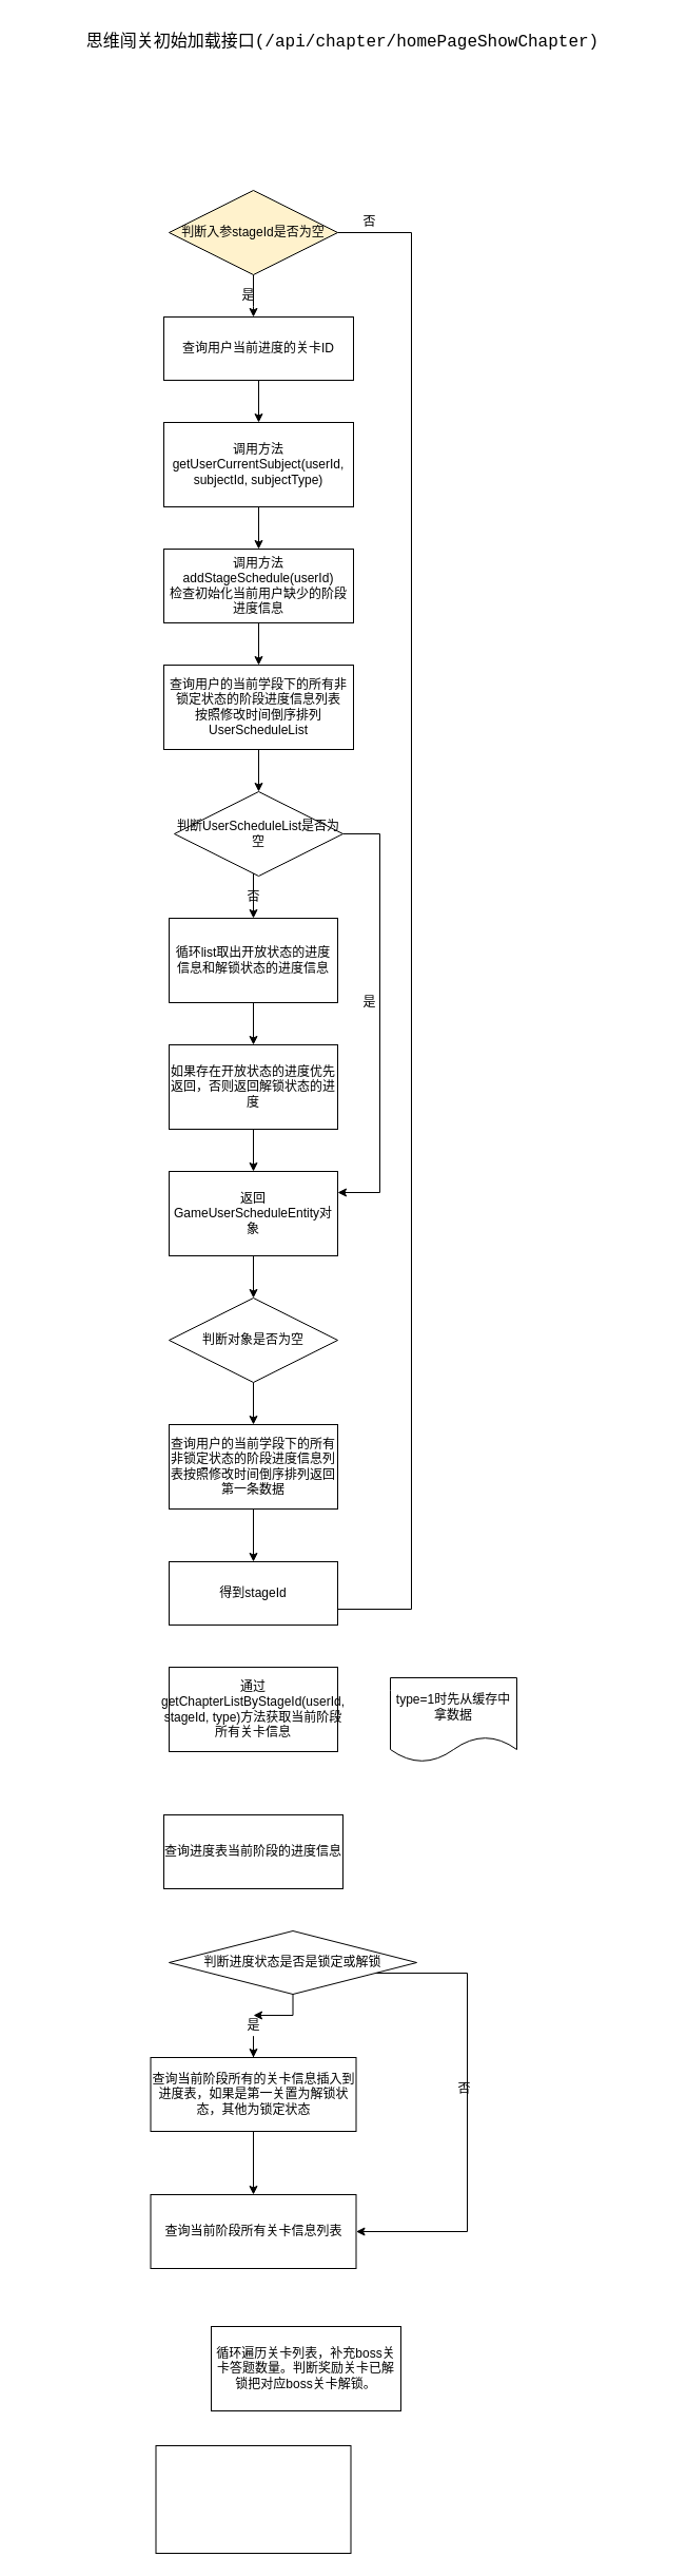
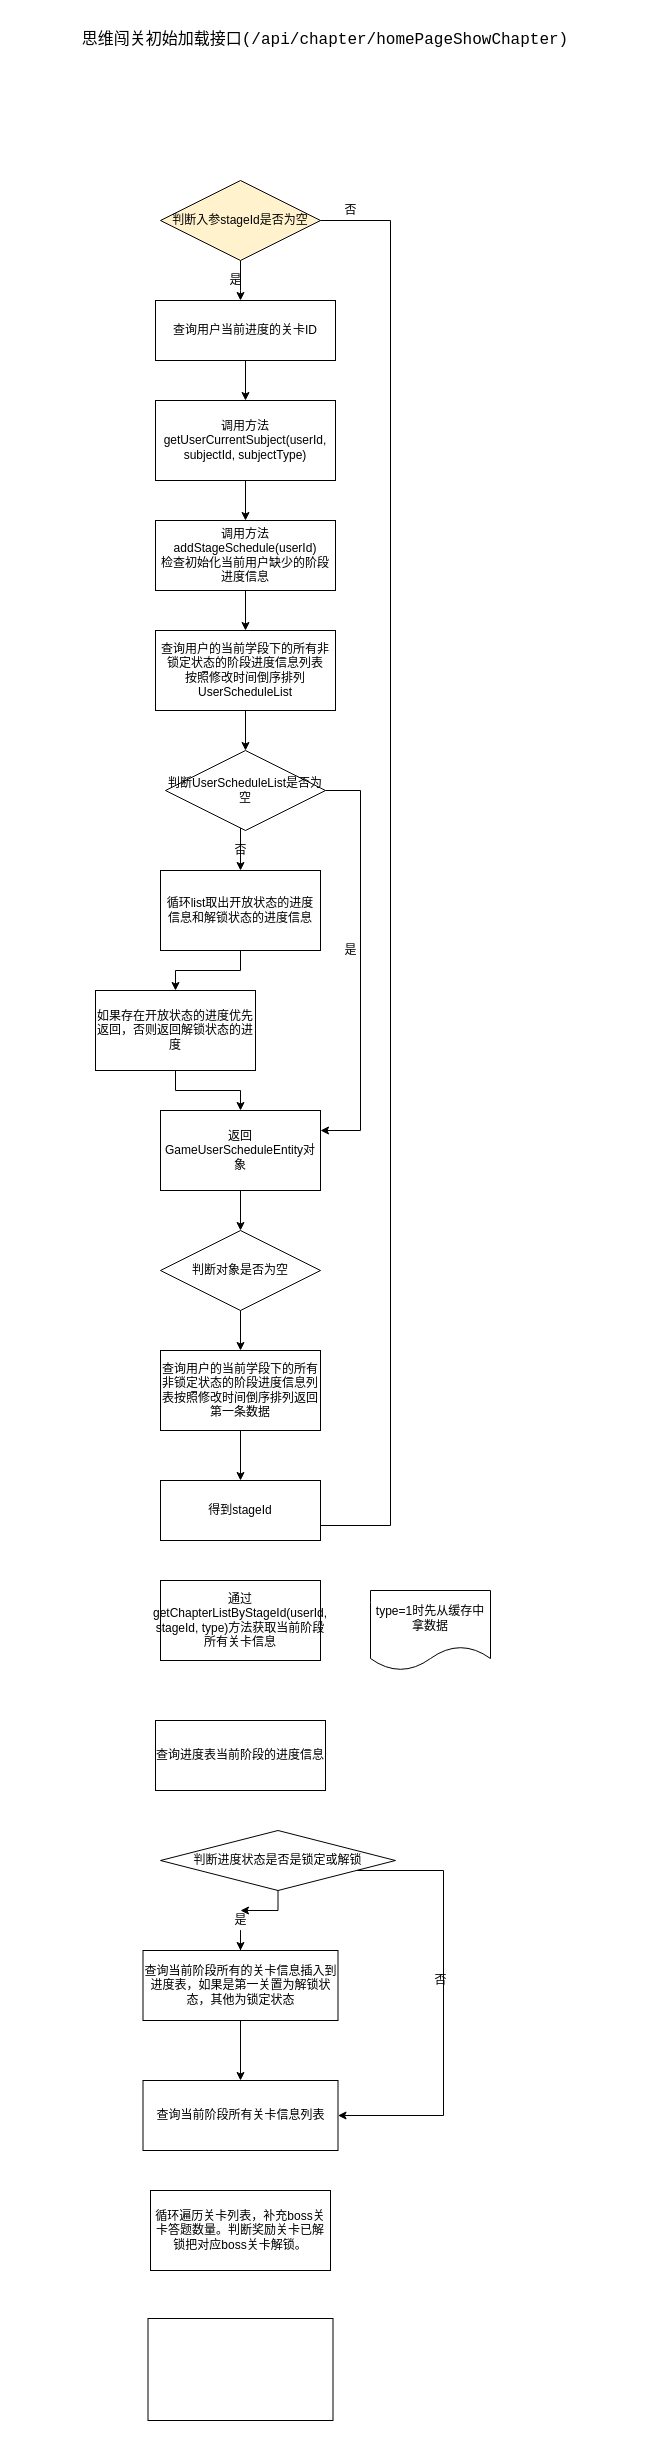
  <mxCell id="0" />
  <mxCell id="1" parent="0" />
  <mxCell id="2" value="&lt;p&gt;&lt;font face=&quot;courier new&quot;&gt;&lt;span style=&quot;font-size: 16px ; background-color: rgb(255 , 255 , 255)&quot;&gt;思维闯关初始加载接口(/api/chapter/homePageShowChapter)&lt;/span&gt;&lt;/font&gt;&lt;br&gt;&lt;/p&gt;" style="text;html=1;strokeColor=none;fillColor=none;align=center;verticalAlign=middle;whiteSpace=wrap;rounded=0;" parent="1" vertex="1"><mxGeometry x="20" y="20" width="610" height="40" as="geometry" /></mxCell>
  <mxCell id="3" value="" style="edgeStyle=orthogonalEdgeStyle;rounded=0;orthogonalLoop=1;jettySize=auto;html=1;fontColor=#000000;" parent="1" source="4" target="9" edge="1"><mxGeometry relative="1" as="geometry" /></mxCell>
  <mxCell id="4" value="查询用户当前进度的关卡ID" style="rounded=0;whiteSpace=wrap;html=1;fontColor=#000000;" parent="1" vertex="1"><mxGeometry x="155" y="300" width="180" height="60" as="geometry" /></mxCell>
  <mxCell id="5" value="" style="edgeStyle=orthogonalEdgeStyle;rounded=0;orthogonalLoop=1;jettySize=auto;html=1;fontColor=#000000;" parent="1" source="7" target="4" edge="1"><mxGeometry relative="1" as="geometry"><Array as="points"><mxPoint x="240" y="290" /><mxPoint x="240" y="290" /></Array></mxGeometry></mxCell>
  <mxCell id="6" style="edgeStyle=orthogonalEdgeStyle;rounded=0;orthogonalLoop=1;jettySize=auto;html=1;fontColor=#000000;entryX=1;entryY=0.75;entryDx=0;entryDy=0;" parent="1" source="7" target="30" edge="1"><mxGeometry relative="1" as="geometry"><mxPoint x="360" y="1531" as="targetPoint" /><Array as="points"><mxPoint x="390" y="220" /><mxPoint x="390" y="1525" /><mxPoint x="300" y="1525" /></Array></mxGeometry></mxCell>
  <mxCell id="7" value="判断入参stageId是否为空" style="rhombus;whiteSpace=wrap;html=1;fontColor=#000000;fillColor=#fff2cc;" parent="1" vertex="1"><mxGeometry x="160" y="180" width="160" height="80" as="geometry" /></mxCell>
  <mxCell id="8" value="" style="edgeStyle=orthogonalEdgeStyle;rounded=0;orthogonalLoop=1;jettySize=auto;html=1;fontColor=#000000;" parent="1" source="9" target="11" edge="1"><mxGeometry relative="1" as="geometry" /></mxCell>
  <mxCell id="9" value="调用方法&lt;br&gt;getUserCurrentSubject(userId, subjectId, subjectType)" style="rounded=0;whiteSpace=wrap;html=1;fontColor=#000000;" parent="1" vertex="1"><mxGeometry x="155" y="400" width="180" height="80" as="geometry" /></mxCell>
  <mxCell id="10" value="" style="edgeStyle=orthogonalEdgeStyle;rounded=0;orthogonalLoop=1;jettySize=auto;html=1;fontColor=#000000;" parent="1" source="11" target="13" edge="1"><mxGeometry relative="1" as="geometry" /></mxCell>
  <mxCell id="11" value="调用方法addStageSchedule(userId)&lt;br&gt;检查初始化当前用户缺少的阶段进度信息" style="rounded=0;whiteSpace=wrap;html=1;fontColor=#000000;" parent="1" vertex="1"><mxGeometry x="155" y="520" width="180" height="70" as="geometry" /></mxCell>
  <mxCell id="12" value="" style="edgeStyle=orthogonalEdgeStyle;rounded=0;orthogonalLoop=1;jettySize=auto;html=1;fontColor=#000000;" parent="1" source="13" target="16" edge="1"><mxGeometry relative="1" as="geometry" /></mxCell>
  <mxCell id="13" value="查询用户的当前学段下的所有非锁定状态的阶段进度信息列表&lt;br&gt;按照修改时间倒序排列UserScheduleList" style="rounded=0;whiteSpace=wrap;html=1;fontColor=#000000;" parent="1" vertex="1"><mxGeometry x="155" y="630" width="180" height="80" as="geometry" /></mxCell>
  <mxCell id="14" value="" style="edgeStyle=orthogonalEdgeStyle;rounded=0;orthogonalLoop=1;jettySize=auto;html=1;fontColor=#000000;" parent="1" source="16" target="18" edge="1"><mxGeometry relative="1" as="geometry"><Array as="points"><mxPoint x="240" y="850" /><mxPoint x="240" y="850" /></Array></mxGeometry></mxCell>
  <mxCell id="15" style="edgeStyle=orthogonalEdgeStyle;rounded=0;orthogonalLoop=1;jettySize=auto;html=1;fontColor=#000000;entryX=1;entryY=0.25;entryDx=0;entryDy=0;" parent="1" source="16" target="22" edge="1"><mxGeometry relative="1" as="geometry"><mxPoint x="360" y="1161" as="targetPoint" /><Array as="points"><mxPoint x="360" y="790" /><mxPoint x="360" y="1130" /></Array></mxGeometry></mxCell>
  <mxCell id="16" value="判断UserScheduleList是否为空" style="rhombus;whiteSpace=wrap;html=1;fontColor=#000000;" parent="1" vertex="1"><mxGeometry x="165" y="750" width="160" height="80" as="geometry" /></mxCell>
  <mxCell id="17" value="" style="edgeStyle=orthogonalEdgeStyle;rounded=0;orthogonalLoop=1;jettySize=auto;html=1;fontColor=#000000;" parent="1" source="18" target="20" edge="1"><mxGeometry relative="1" as="geometry" /></mxCell>
  <mxCell id="18" value="循环list取出开放状态的进度信息和解锁状态的进度信息" style="rounded=0;whiteSpace=wrap;html=1;fontColor=#000000;" parent="1" vertex="1"><mxGeometry x="160" y="870" width="160" height="80" as="geometry" /></mxCell>
  <mxCell id="19" value="" style="edgeStyle=orthogonalEdgeStyle;rounded=0;orthogonalLoop=1;jettySize=auto;html=1;fontColor=#000000;" parent="1" source="20" target="22" edge="1"><mxGeometry relative="1" as="geometry" /></mxCell>
- <mxCell id="20" value="如果存在开放状态的进度优先返回，否则返回解锁状态的进度" style="rounded=0;whiteSpace=wrap;html=1;fontColor=#000000;" parent="1" vertex="1"><mxGeometry x="160" y="990" width="160" height="80" as="geometry" /></mxCell>
+ <mxCell id="20" value="如果存在开放状态的进度优先返回，否则返回解锁状态的进度" style="rounded=0;whiteSpace=wrap;html=1;fontColor=#000000;" parent="1" vertex="1"><mxGeometry x="95" y="990" width="160" height="80" as="geometry" /></mxCell>
  <mxCell id="21" value="" style="edgeStyle=orthogonalEdgeStyle;rounded=0;orthogonalLoop=1;jettySize=auto;html=1;fontColor=#000000;" parent="1" source="22" target="29" edge="1"><mxGeometry relative="1" as="geometry" /></mxCell>
  <mxCell id="22" value="返回GameUserScheduleEntity对象" style="rounded=0;whiteSpace=wrap;html=1;fontColor=#000000;" parent="1" vertex="1"><mxGeometry x="160" y="1110" width="160" height="80" as="geometry" /></mxCell>
  <mxCell id="23" value="否" style="text;html=1;align=center;verticalAlign=middle;resizable=0;points=[];autosize=1;fontColor=#000000;" parent="1" vertex="1"><mxGeometry x="225" y="840" width="30" height="20" as="geometry" /></mxCell>
  <mxCell id="24" value="是" style="text;html=1;align=center;verticalAlign=middle;resizable=0;points=[];autosize=1;fontColor=#000000;" parent="1" vertex="1"><mxGeometry x="335" y="940" width="30" height="20" as="geometry" /></mxCell>
  <mxCell id="25" value="是" style="text;html=1;align=center;verticalAlign=middle;resizable=0;points=[];autosize=1;fontColor=#000000;" parent="1" vertex="1"><mxGeometry x="220" y="270" width="30" height="20" as="geometry" /></mxCell>
  <mxCell id="26" value="" style="edgeStyle=orthogonalEdgeStyle;rounded=0;orthogonalLoop=1;jettySize=auto;html=1;fontColor=#000000;" parent="1" source="27" target="30" edge="1"><mxGeometry relative="1" as="geometry" /></mxCell>
  <mxCell id="27" value="查询用户的当前学段下的所有非锁定状态的阶段进度信息列表按照修改时间倒序排列返回第一条数据" style="rounded=0;whiteSpace=wrap;html=1;fontColor=#000000;" parent="1" vertex="1"><mxGeometry x="160" y="1350" width="160" height="80" as="geometry" /></mxCell>
  <mxCell id="28" value="" style="edgeStyle=orthogonalEdgeStyle;rounded=0;orthogonalLoop=1;jettySize=auto;html=1;fontColor=#000000;" parent="1" source="29" target="27" edge="1"><mxGeometry relative="1" as="geometry" /></mxCell>
  <mxCell id="29" value="判断对象是否为空" style="rhombus;whiteSpace=wrap;html=1;fontColor=#000000;" parent="1" vertex="1"><mxGeometry x="160" y="1230" width="160" height="80" as="geometry" /></mxCell>
  <mxCell id="30" value="得到stageId" style="rounded=0;whiteSpace=wrap;html=1;fontColor=#000000;" parent="1" vertex="1"><mxGeometry x="160" y="1480" width="160" height="60" as="geometry" /></mxCell>
  <mxCell id="31" value="否" style="text;html=1;align=center;verticalAlign=middle;resizable=0;points=[];autosize=1;fontColor=#000000;" parent="1" vertex="1"><mxGeometry x="335" y="200" width="30" height="20" as="geometry" /></mxCell>
  <mxCell id="32" value="通过getChapterListByStageId(userId, stageId, type)方法获取当前阶段所有关卡信息" style="rounded=0;whiteSpace=wrap;html=1;fontColor=#000000;" parent="1" vertex="1"><mxGeometry x="160" y="1580" width="160" height="80" as="geometry" /></mxCell>
  <mxCell id="33" value="查询进度表当前阶段的进度信息" style="rounded=0;whiteSpace=wrap;html=1;fontColor=#000000;" parent="1" vertex="1"><mxGeometry x="155" y="1720" width="170" height="70" as="geometry" /></mxCell>
  <mxCell id="34" value="&lt;span&gt;type=1时先从缓存中拿数据&lt;/span&gt;" style="shape=document;whiteSpace=wrap;html=1;boundedLbl=1;fontColor=#000000;" parent="1" vertex="1"><mxGeometry x="370" y="1590" width="120" height="80" as="geometry" /></mxCell>
  <mxCell id="35" value="" style="edgeStyle=orthogonalEdgeStyle;rounded=0;orthogonalLoop=1;jettySize=auto;html=1;fontColor=#000000;" parent="1" source="40" target="39" edge="1"><mxGeometry relative="1" as="geometry" /></mxCell>
  <mxCell id="36" style="edgeStyle=orthogonalEdgeStyle;rounded=0;orthogonalLoop=1;jettySize=auto;html=1;fontColor=#000000;entryX=1;entryY=0.5;entryDx=0;entryDy=0;" parent="1" source="37" target="42" edge="1"><mxGeometry relative="1" as="geometry"><mxPoint x="450" y="2115" as="targetPoint" /><Array as="points"><mxPoint x="443" y="1870" /><mxPoint x="443" y="2115" /></Array></mxGeometry></mxCell>
  <mxCell id="37" value="判断进度状态是否是锁定或解锁" style="rhombus;whiteSpace=wrap;html=1;fontColor=#000000;" parent="1" vertex="1"><mxGeometry x="160" y="1830" width="235" height="60" as="geometry" /></mxCell>
  <mxCell id="38" value="" style="edgeStyle=orthogonalEdgeStyle;rounded=0;orthogonalLoop=1;jettySize=auto;html=1;fontColor=#000000;" parent="1" source="39" target="42" edge="1"><mxGeometry relative="1" as="geometry" /></mxCell>
  <mxCell id="39" value="查询当前阶段所有的关卡信息插入到进度表，如果是第一关置为解锁状态，其他为锁定状态" style="rounded=0;whiteSpace=wrap;html=1;fontColor=#000000;direction=west;" parent="1" vertex="1"><mxGeometry x="142.5" y="1950" width="195" height="70" as="geometry" /></mxCell>
  <mxCell id="40" value="是" style="text;html=1;align=center;verticalAlign=middle;resizable=0;points=[];autosize=1;fontColor=#000000;" parent="1" vertex="1"><mxGeometry x="225" y="1910" width="30" height="20" as="geometry" /></mxCell>
  <mxCell id="41" value="" style="edgeStyle=orthogonalEdgeStyle;rounded=0;orthogonalLoop=1;jettySize=auto;html=1;fontColor=#000000;" parent="1" source="37" target="40" edge="1"><mxGeometry relative="1" as="geometry"><mxPoint x="240" y="1910" as="sourcePoint" /><mxPoint x="240" y="1950" as="targetPoint" /></mxGeometry></mxCell>
  <mxCell id="42" value="查询当前阶段所有关卡信息列表" style="rounded=0;whiteSpace=wrap;html=1;fontColor=#000000;" parent="1" vertex="1"><mxGeometry x="142.5" y="2080" width="195" height="70" as="geometry" /></mxCell>
  <mxCell id="43" value="否" style="text;html=1;align=center;verticalAlign=middle;resizable=0;points=[];autosize=1;fontColor=#000000;" parent="1" vertex="1"><mxGeometry x="425" y="1970" width="30" height="20" as="geometry" /></mxCell>
- <mxCell id="44" value="循环遍历关卡列表，补充boss关卡答题数量。判断奖励关卡已解锁把对应boss关卡解锁。" style="rounded=0;whiteSpace=wrap;html=1;" vertex="1" parent="1"><mxGeometry x="200" y="2205" width="180" height="80" as="geometry" /></mxCell>
+ <mxCell id="44" value="循环遍历关卡列表，补充boss关卡答题数量。判断奖励关卡已解锁把对应boss关卡解锁。" style="rounded=0;whiteSpace=wrap;html=1;" vertex="1" parent="1"><mxGeometry x="150" y="2190" width="180" height="80" as="geometry" /></mxCell>
  <mxCell id="45" value="" style="rounded=0;whiteSpace=wrap;html=1;" vertex="1" parent="1"><mxGeometry x="147.5" y="2318" width="185" height="102" as="geometry" /></mxCell>
